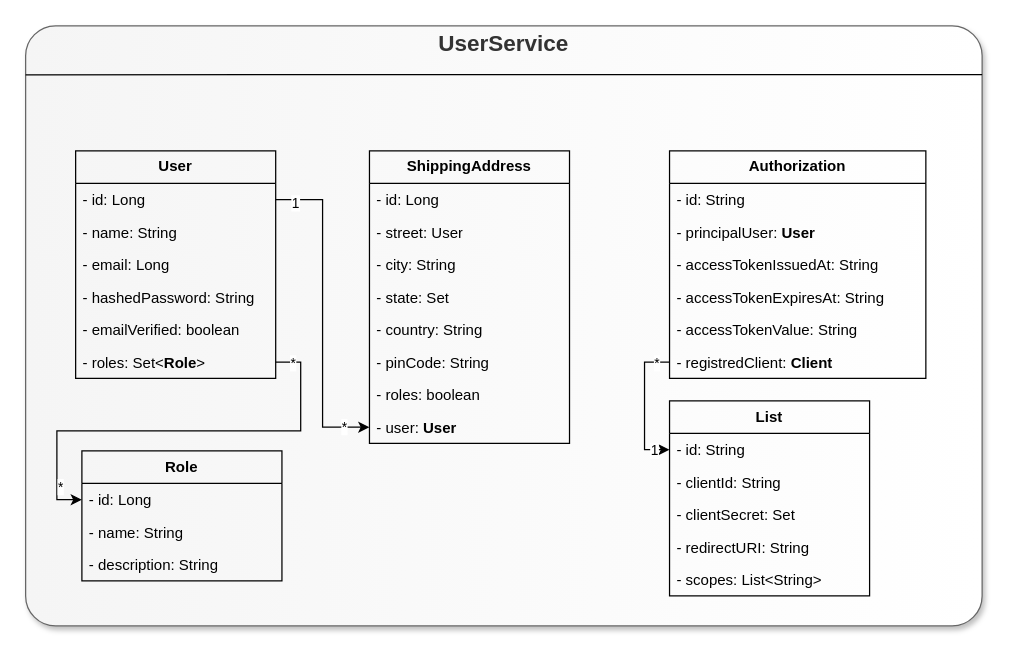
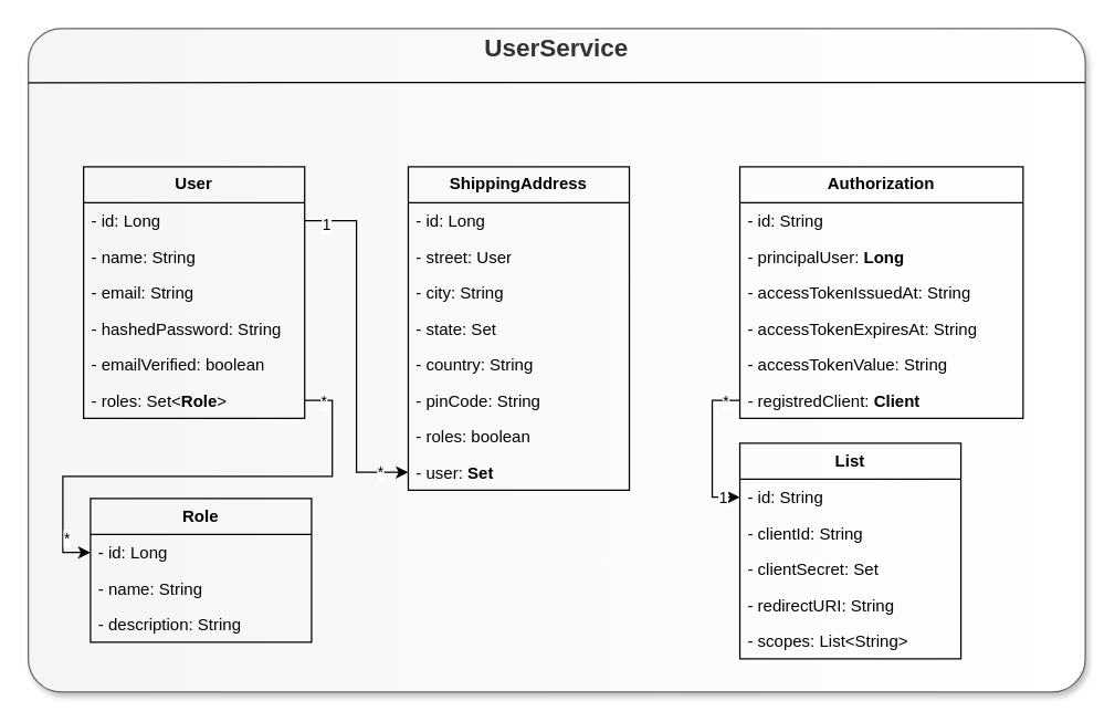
  <mxCell id="0" />
  <mxCell id="1" parent="0" />
  <mxCell id="2" value="" style="group" parent="1" vertex="1" connectable="0"><mxGeometry x="20" y="20" width="765" height="480" as="geometry" /></mxCell>
  <mxCell id="3" value="&lt;h2 style=&quot;padding-bottom: 450px;&quot;&gt;UserService&lt;/h2&gt;" style="rounded=1;whiteSpace=wrap;html=1;shadow=1;glass=0;labelPosition=center;verticalLabelPosition=middle;align=center;verticalAlign=middle;arcSize=5;fillColor=#f5f5f5;fontColor=#333333;strokeColor=#666666;gradientColor=#FFFFFF;gradientDirection=east;textShadow=0;labelBorderColor=none;" parent="2" vertex="1"><mxGeometry width="765" height="480" as="geometry" /></mxCell>
  <mxCell id="4" value="" style="endArrow=none;html=1;rounded=0;" parent="2" edge="1"><mxGeometry width="50" height="50" relative="1" as="geometry"><mxPoint x="765" y="39" as="sourcePoint" /><mxPoint y="39.184" as="targetPoint" /></mxGeometry></mxCell>
  <mxCell id="5" value="&lt;b&gt;Authorization&lt;/b&gt;" style="swimlane;fontStyle=0;childLayout=stackLayout;horizontal=1;startSize=26;fillColor=none;horizontalStack=0;resizeParent=1;resizeParentMax=0;resizeLast=0;collapsible=1;marginBottom=0;whiteSpace=wrap;html=1;" parent="2" vertex="1"><mxGeometry x="515" y="100" width="205" height="182" as="geometry"><mxRectangle x="515" y="110" width="70" height="30" as="alternateBounds" /></mxGeometry></mxCell>
  <mxCell id="6" value="- id: String" style="text;strokeColor=none;fillColor=none;align=left;verticalAlign=top;spacingLeft=4;spacingRight=4;overflow=hidden;rotatable=0;points=[[0,0.5],[1,0.5]];portConstraint=eastwest;whiteSpace=wrap;html=1;" parent="5" vertex="1"><mxGeometry y="26" width="205" height="26" as="geometry" /></mxCell>
- <mxCell id="7" value="- principalUser: &lt;b&gt;User&lt;/b&gt;" style="text;strokeColor=none;fillColor=none;align=left;verticalAlign=top;spacingLeft=4;spacingRight=4;overflow=hidden;rotatable=0;points=[[0,0.5],[1,0.5]];portConstraint=eastwest;whiteSpace=wrap;html=1;" parent="5" vertex="1"><mxGeometry y="52" width="205" height="26" as="geometry" /></mxCell>
+ <mxCell id="7" value="- principalUser: &lt;b&gt;Long&lt;/b&gt;" style="text;strokeColor=none;fillColor=none;align=left;verticalAlign=top;spacingLeft=4;spacingRight=4;overflow=hidden;rotatable=0;points=[[0,0.5],[1,0.5]];portConstraint=eastwest;whiteSpace=wrap;html=1;" parent="5" vertex="1"><mxGeometry y="52" width="205" height="26" as="geometry" /></mxCell>
  <mxCell id="8" value="- accessTokenIssuedAt: String" style="text;strokeColor=none;fillColor=none;align=left;verticalAlign=top;spacingLeft=4;spacingRight=4;overflow=hidden;rotatable=0;points=[[0,0.5],[1,0.5]];portConstraint=eastwest;whiteSpace=wrap;html=1;" parent="5" vertex="1"><mxGeometry y="78" width="205" height="26" as="geometry" /></mxCell>
  <mxCell id="9" value="- accessTokenExpiresAt: String" style="text;strokeColor=none;fillColor=none;align=left;verticalAlign=top;spacingLeft=4;spacingRight=4;overflow=hidden;rotatable=0;points=[[0,0.5],[1,0.5]];portConstraint=eastwest;whiteSpace=wrap;html=1;" parent="5" vertex="1"><mxGeometry y="104" width="205" height="26" as="geometry" /></mxCell>
  <mxCell id="10" value="- accessTokenValue: String" style="text;strokeColor=none;fillColor=none;align=left;verticalAlign=top;spacingLeft=4;spacingRight=4;overflow=hidden;rotatable=0;points=[[0,0.5],[1,0.5]];portConstraint=eastwest;whiteSpace=wrap;html=1;" parent="5" vertex="1"><mxGeometry y="130" width="205" height="26" as="geometry" /></mxCell>
  <mxCell id="11" value="- registredClient: &lt;b&gt;Client&lt;/b&gt;" style="text;strokeColor=none;fillColor=none;align=left;verticalAlign=top;spacingLeft=4;spacingRight=4;overflow=hidden;rotatable=0;points=[[0,0.5],[1,0.5]];portConstraint=eastwest;whiteSpace=wrap;html=1;" parent="5" vertex="1"><mxGeometry y="156" width="205" height="26" as="geometry" /></mxCell>
  <mxCell id="12" value="&lt;b&gt;Role&lt;/b&gt;" style="swimlane;fontStyle=0;childLayout=stackLayout;horizontal=1;startSize=26;fillColor=none;horizontalStack=0;resizeParent=1;resizeParentMax=0;resizeLast=0;collapsible=1;marginBottom=0;whiteSpace=wrap;html=1;" parent="2" vertex="1"><mxGeometry x="45" y="340" width="160" height="104" as="geometry"><mxRectangle x="540" y="370" width="70" height="30" as="alternateBounds" /></mxGeometry></mxCell>
  <mxCell id="13" value="- id: Long" style="text;strokeColor=none;fillColor=none;align=left;verticalAlign=top;spacingLeft=4;spacingRight=4;overflow=hidden;rotatable=0;points=[[0,0.5],[1,0.5]];portConstraint=eastwest;whiteSpace=wrap;html=1;" parent="12" vertex="1"><mxGeometry y="26" width="160" height="26" as="geometry" /></mxCell>
  <mxCell id="14" value="- name: String" style="text;strokeColor=none;fillColor=none;align=left;verticalAlign=top;spacingLeft=4;spacingRight=4;overflow=hidden;rotatable=0;points=[[0,0.5],[1,0.5]];portConstraint=eastwest;whiteSpace=wrap;html=1;" parent="12" vertex="1"><mxGeometry y="52" width="160" height="26" as="geometry" /></mxCell>
  <mxCell id="15" value="- description: String" style="text;strokeColor=none;fillColor=none;align=left;verticalAlign=top;spacingLeft=4;spacingRight=4;overflow=hidden;rotatable=0;points=[[0,0.5],[1,0.5]];portConstraint=eastwest;whiteSpace=wrap;html=1;" parent="12" vertex="1"><mxGeometry y="78" width="160" height="26" as="geometry" /></mxCell>
  <mxCell id="16" value="&lt;b&gt;User&lt;/b&gt;" style="swimlane;fontStyle=0;childLayout=stackLayout;horizontal=1;startSize=26;fillColor=none;horizontalStack=0;resizeParent=1;resizeParentMax=0;resizeLast=0;collapsible=1;marginBottom=0;whiteSpace=wrap;html=1;" parent="2" vertex="1"><mxGeometry x="40" y="100" width="160" height="182" as="geometry"><mxRectangle x="540" y="370" width="70" height="30" as="alternateBounds" /></mxGeometry></mxCell>
  <mxCell id="17" value="- id: Long" style="text;strokeColor=none;fillColor=none;align=left;verticalAlign=top;spacingLeft=4;spacingRight=4;overflow=hidden;rotatable=0;points=[[0,0.5],[1,0.5]];portConstraint=eastwest;whiteSpace=wrap;html=1;" parent="16" vertex="1"><mxGeometry y="26" width="160" height="26" as="geometry" /></mxCell>
  <mxCell id="18" value="- name: String" style="text;strokeColor=none;fillColor=none;align=left;verticalAlign=top;spacingLeft=4;spacingRight=4;overflow=hidden;rotatable=0;points=[[0,0.5],[1,0.5]];portConstraint=eastwest;whiteSpace=wrap;html=1;" parent="16" vertex="1"><mxGeometry y="52" width="160" height="26" as="geometry" /></mxCell>
- <mxCell id="19" value="- email: Long" style="text;strokeColor=none;fillColor=none;align=left;verticalAlign=top;spacingLeft=4;spacingRight=4;overflow=hidden;rotatable=0;points=[[0,0.5],[1,0.5]];portConstraint=eastwest;whiteSpace=wrap;html=1;" parent="16" vertex="1"><mxGeometry y="78" width="160" height="26" as="geometry" /></mxCell>
+ <mxCell id="19" value="- email: String" style="text;strokeColor=none;fillColor=none;align=left;verticalAlign=top;spacingLeft=4;spacingRight=4;overflow=hidden;rotatable=0;points=[[0,0.5],[1,0.5]];portConstraint=eastwest;whiteSpace=wrap;html=1;" parent="16" vertex="1"><mxGeometry y="78" width="160" height="26" as="geometry" /></mxCell>
  <mxCell id="20" value="- hashedPassword: String" style="text;strokeColor=none;fillColor=none;align=left;verticalAlign=top;spacingLeft=4;spacingRight=4;overflow=hidden;rotatable=0;points=[[0,0.5],[1,0.5]];portConstraint=eastwest;whiteSpace=wrap;html=1;" parent="16" vertex="1"><mxGeometry y="104" width="160" height="26" as="geometry" /></mxCell>
  <mxCell id="21" value="- emailVerified: boolean" style="text;strokeColor=none;fillColor=none;align=left;verticalAlign=top;spacingLeft=4;spacingRight=4;overflow=hidden;rotatable=0;points=[[0,0.5],[1,0.5]];portConstraint=eastwest;whiteSpace=wrap;html=1;" parent="16" vertex="1"><mxGeometry y="130" width="160" height="26" as="geometry" /></mxCell>
  <mxCell id="22" value="- roles: Set&amp;lt;&lt;b&gt;Role&lt;/b&gt;&amp;gt;" style="text;strokeColor=none;fillColor=none;align=left;verticalAlign=top;spacingLeft=4;spacingRight=4;overflow=hidden;rotatable=0;points=[[0,0.5],[1,0.5]];portConstraint=eastwest;whiteSpace=wrap;html=1;" parent="16" vertex="1"><mxGeometry y="156" width="160" height="26" as="geometry" /></mxCell>
  <mxCell id="23" style="edgeStyle=orthogonalEdgeStyle;rounded=0;orthogonalLoop=1;jettySize=auto;html=1;exitX=1;exitY=0.5;exitDx=0;exitDy=0;entryX=0;entryY=0.5;entryDx=0;entryDy=0;" parent="2" source="22" target="13" edge="1"><mxGeometry relative="1" as="geometry" /></mxCell>
  <mxCell id="24" value="*" style="edgeLabel;html=1;align=center;verticalAlign=middle;resizable=0;points=[];" parent="23" vertex="1" connectable="0"><mxGeometry x="-0.926" relative="1" as="geometry"><mxPoint as="offset" /></mxGeometry></mxCell>
  <mxCell id="25" value="*" style="edgeLabel;html=1;align=center;verticalAlign=middle;resizable=0;points=[];" parent="23" vertex="1" connectable="0"><mxGeometry x="0.82" y="2" relative="1" as="geometry"><mxPoint as="offset" /></mxGeometry></mxCell>
  <mxCell id="26" value="&lt;b&gt;ShippingAddress&lt;/b&gt;" style="swimlane;fontStyle=0;childLayout=stackLayout;horizontal=1;startSize=26;fillColor=none;horizontalStack=0;resizeParent=1;resizeParentMax=0;resizeLast=0;collapsible=1;marginBottom=0;whiteSpace=wrap;html=1;" parent="2" vertex="1"><mxGeometry x="275" y="100" width="160" height="234" as="geometry"><mxRectangle x="275" y="110" width="70" height="30" as="alternateBounds" /></mxGeometry></mxCell>
  <mxCell id="27" value="- id: Long" style="text;strokeColor=none;fillColor=none;align=left;verticalAlign=top;spacingLeft=4;spacingRight=4;overflow=hidden;rotatable=0;points=[[0,0.5],[1,0.5]];portConstraint=eastwest;whiteSpace=wrap;html=1;" parent="26" vertex="1"><mxGeometry y="26" width="160" height="26" as="geometry" /></mxCell>
  <mxCell id="28" value="- street: User" style="text;strokeColor=none;fillColor=none;align=left;verticalAlign=top;spacingLeft=4;spacingRight=4;overflow=hidden;rotatable=0;points=[[0,0.5],[1,0.5]];portConstraint=eastwest;whiteSpace=wrap;html=1;" parent="26" vertex="1"><mxGeometry y="52" width="160" height="26" as="geometry" /></mxCell>
  <mxCell id="29" value="- city: String" style="text;strokeColor=none;fillColor=none;align=left;verticalAlign=top;spacingLeft=4;spacingRight=4;overflow=hidden;rotatable=0;points=[[0,0.5],[1,0.5]];portConstraint=eastwest;whiteSpace=wrap;html=1;" parent="26" vertex="1"><mxGeometry y="78" width="160" height="26" as="geometry" /></mxCell>
  <mxCell id="30" value="- state: Set" style="text;strokeColor=none;fillColor=none;align=left;verticalAlign=top;spacingLeft=4;spacingRight=4;overflow=hidden;rotatable=0;points=[[0,0.5],[1,0.5]];portConstraint=eastwest;whiteSpace=wrap;html=1;" parent="26" vertex="1"><mxGeometry y="104" width="160" height="26" as="geometry" /></mxCell>
  <mxCell id="31" value="- country: String" style="text;strokeColor=none;fillColor=none;align=left;verticalAlign=top;spacingLeft=4;spacingRight=4;overflow=hidden;rotatable=0;points=[[0,0.5],[1,0.5]];portConstraint=eastwest;whiteSpace=wrap;html=1;" parent="26" vertex="1"><mxGeometry y="130" width="160" height="26" as="geometry" /></mxCell>
  <mxCell id="32" value="- pinCode: String" style="text;strokeColor=none;fillColor=none;align=left;verticalAlign=top;spacingLeft=4;spacingRight=4;overflow=hidden;rotatable=0;points=[[0,0.5],[1,0.5]];portConstraint=eastwest;whiteSpace=wrap;html=1;" parent="26" vertex="1"><mxGeometry y="156" width="160" height="26" as="geometry" /></mxCell>
  <mxCell id="33" value="- roles: boolean" style="text;strokeColor=none;fillColor=none;align=left;verticalAlign=top;spacingLeft=4;spacingRight=4;overflow=hidden;rotatable=0;points=[[0,0.5],[1,0.5]];portConstraint=eastwest;whiteSpace=wrap;html=1;" parent="26" vertex="1"><mxGeometry y="182" width="160" height="26" as="geometry" /></mxCell>
- <mxCell id="34" value="- user: &lt;b&gt;User&lt;/b&gt;" style="text;strokeColor=none;fillColor=none;align=left;verticalAlign=top;spacingLeft=4;spacingRight=4;overflow=hidden;rotatable=0;points=[[0,0.5],[1,0.5]];portConstraint=eastwest;whiteSpace=wrap;html=1;" parent="26" vertex="1"><mxGeometry y="208" width="160" height="26" as="geometry" /></mxCell>
+ <mxCell id="34" value="- user: &lt;b&gt;Set&lt;/b&gt;" style="text;strokeColor=none;fillColor=none;align=left;verticalAlign=top;spacingLeft=4;spacingRight=4;overflow=hidden;rotatable=0;points=[[0,0.5],[1,0.5]];portConstraint=eastwest;whiteSpace=wrap;html=1;" parent="26" vertex="1"><mxGeometry y="208" width="160" height="26" as="geometry" /></mxCell>
  <mxCell id="35" style="edgeStyle=orthogonalEdgeStyle;rounded=0;orthogonalLoop=1;jettySize=auto;html=1;exitX=1;exitY=0.5;exitDx=0;exitDy=0;entryX=0;entryY=0.5;entryDx=0;entryDy=0;" parent="2" source="17" target="34" edge="1"><mxGeometry relative="1" as="geometry" /></mxCell>
  <mxCell id="36" value="1" style="edgeLabel;html=1;align=center;verticalAlign=middle;resizable=0;points=[];" parent="35" vertex="1" connectable="0"><mxGeometry x="-0.887" y="-2" relative="1" as="geometry"><mxPoint as="offset" /></mxGeometry></mxCell>
  <mxCell id="37" value="*" style="edgeLabel;html=1;align=center;verticalAlign=middle;resizable=0;points=[];" parent="35" vertex="1" connectable="0"><mxGeometry x="0.834" y="1" relative="1" as="geometry"><mxPoint as="offset" /></mxGeometry></mxCell>
  <mxCell id="38" value="&lt;b&gt;List&lt;/b&gt;" style="swimlane;fontStyle=0;childLayout=stackLayout;horizontal=1;startSize=26;fillColor=none;horizontalStack=0;resizeParent=1;resizeParentMax=0;resizeLast=0;collapsible=1;marginBottom=0;whiteSpace=wrap;html=1;" parent="2" vertex="1"><mxGeometry x="515" y="300" width="160" height="156" as="geometry"><mxRectangle x="515" y="310" width="70" height="30" as="alternateBounds" /></mxGeometry></mxCell>
  <mxCell id="39" value="- id: String" style="text;strokeColor=none;fillColor=none;align=left;verticalAlign=top;spacingLeft=4;spacingRight=4;overflow=hidden;rotatable=0;points=[[0,0.5],[1,0.5]];portConstraint=eastwest;whiteSpace=wrap;html=1;" parent="38" vertex="1"><mxGeometry y="26" width="160" height="26" as="geometry" /></mxCell>
  <mxCell id="40" value="- clientId: String" style="text;strokeColor=none;fillColor=none;align=left;verticalAlign=top;spacingLeft=4;spacingRight=4;overflow=hidden;rotatable=0;points=[[0,0.5],[1,0.5]];portConstraint=eastwest;whiteSpace=wrap;html=1;" parent="38" vertex="1"><mxGeometry y="52" width="160" height="26" as="geometry" /></mxCell>
  <mxCell id="41" value="- clientSecret: Set" style="text;strokeColor=none;fillColor=none;align=left;verticalAlign=top;spacingLeft=4;spacingRight=4;overflow=hidden;rotatable=0;points=[[0,0.5],[1,0.5]];portConstraint=eastwest;whiteSpace=wrap;html=1;" parent="38" vertex="1"><mxGeometry y="78" width="160" height="26" as="geometry" /></mxCell>
  <mxCell id="42" value="- redirectURI: String" style="text;strokeColor=none;fillColor=none;align=left;verticalAlign=top;spacingLeft=4;spacingRight=4;overflow=hidden;rotatable=0;points=[[0,0.5],[1,0.5]];portConstraint=eastwest;whiteSpace=wrap;html=1;" parent="38" vertex="1"><mxGeometry y="104" width="160" height="26" as="geometry" /></mxCell>
  <mxCell id="43" value="- scopes: List&amp;lt;String&amp;gt;" style="text;strokeColor=none;fillColor=none;align=left;verticalAlign=top;spacingLeft=4;spacingRight=4;overflow=hidden;rotatable=0;points=[[0,0.5],[1,0.5]];portConstraint=eastwest;whiteSpace=wrap;html=1;" parent="38" vertex="1"><mxGeometry y="130" width="160" height="26" as="geometry" /></mxCell>
  <mxCell id="44" value="" style="edgeStyle=orthogonalEdgeStyle;rounded=0;orthogonalLoop=1;jettySize=auto;html=1;exitX=0;exitY=0.5;exitDx=0;exitDy=0;entryX=0;entryY=0.5;entryDx=0;entryDy=0;" parent="2" source="11" target="39" edge="1"><mxGeometry relative="1" as="geometry" /></mxCell>
  <mxCell id="45" value="*" style="edgeLabel;html=1;align=center;verticalAlign=middle;resizable=0;points=[];" parent="44" vertex="1" connectable="0"><mxGeometry x="-0.8" relative="1" as="geometry"><mxPoint as="offset" /></mxGeometry></mxCell>
  <mxCell id="46" value="1" style="edgeLabel;html=1;align=center;verticalAlign=middle;resizable=0;points=[];" parent="44" vertex="1" connectable="0"><mxGeometry x="0.764" relative="1" as="geometry"><mxPoint as="offset" /></mxGeometry></mxCell>
